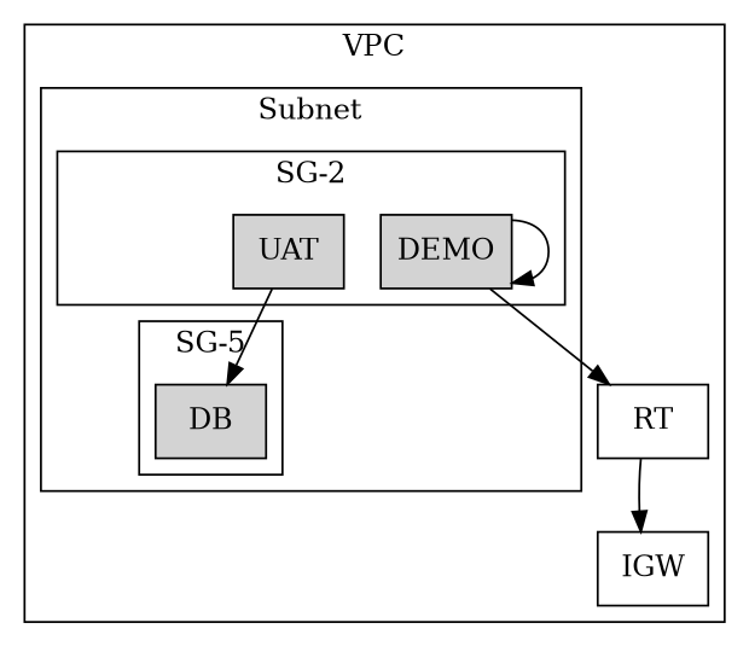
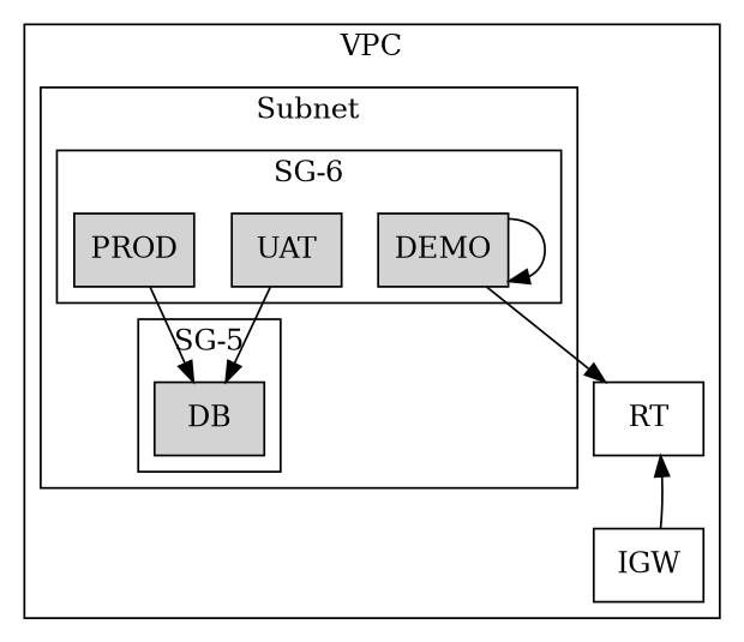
  digraph {
    compound=true
    node [shape=box style=filled]
    DB
    UAT
+   PROD
    DEMO
    IGW [style=""]
    RT [style=""]
    subgraph cluster_1 {
      label=VPC
      IGW
      RT
      subgraph cluster_2 {
        label=Subnet
        subgraph cluster_3 {
          label="SG-5"
          DB
        }
        subgraph cluster_4 {
-         label="SG-2"
+         label="SG-6"
          UAT
+         PROD
          DEMO
        }
      }
    }
    UAT -> DB
+   PROD -> DB
    DEMO -> DEMO
    DEMO -> RT
-   RT -> IGW
+   IGW -> RT
  }
